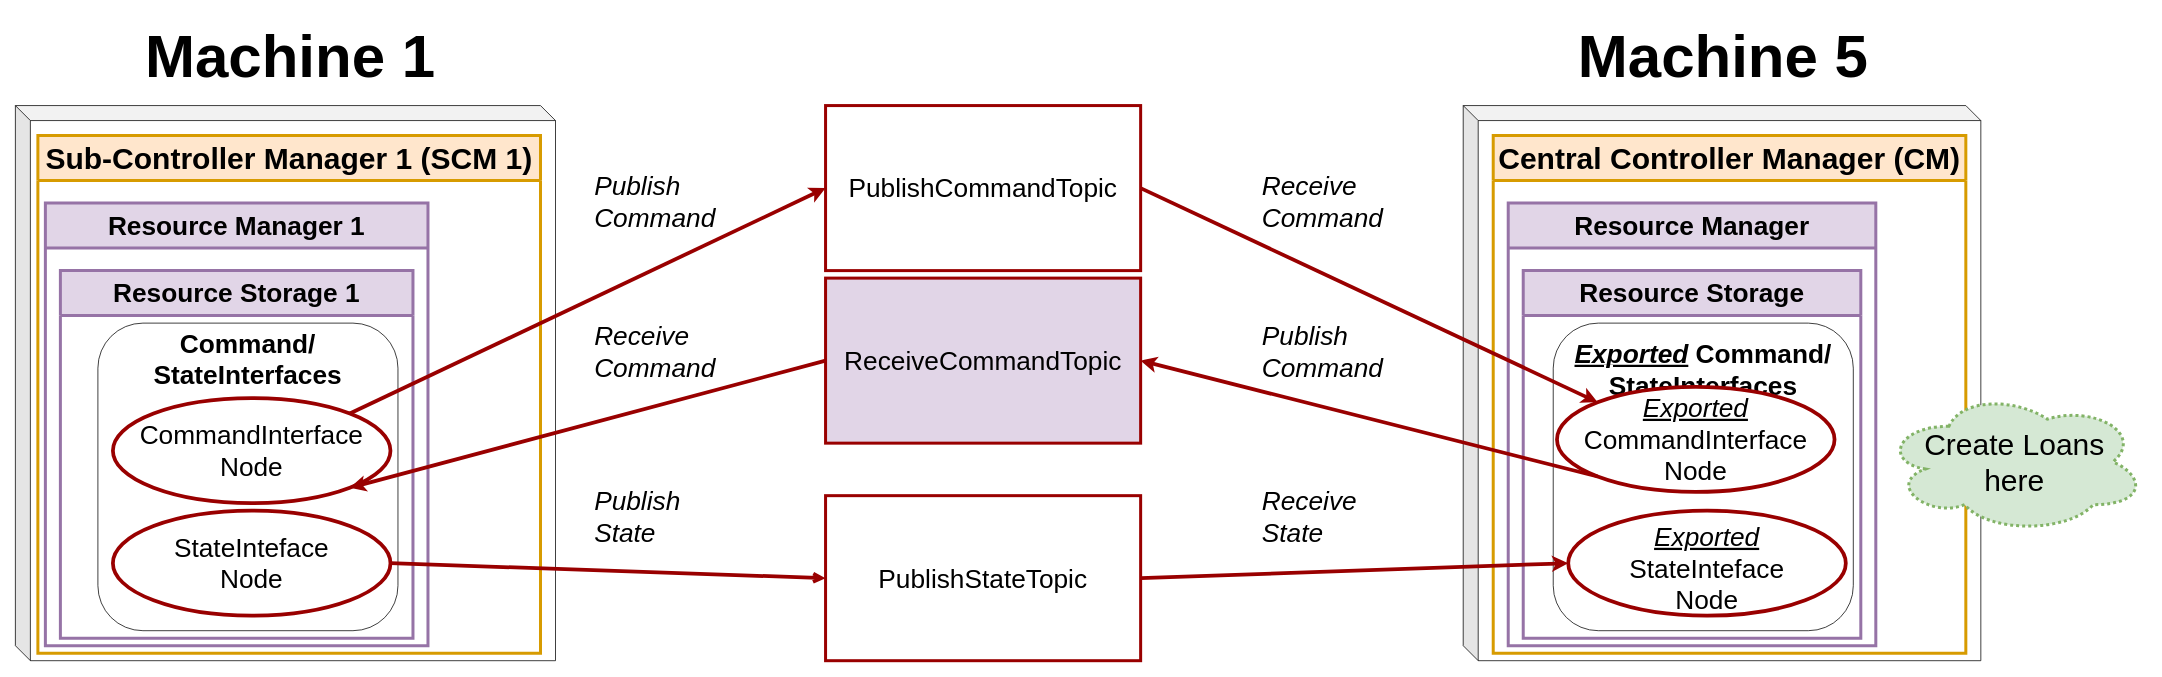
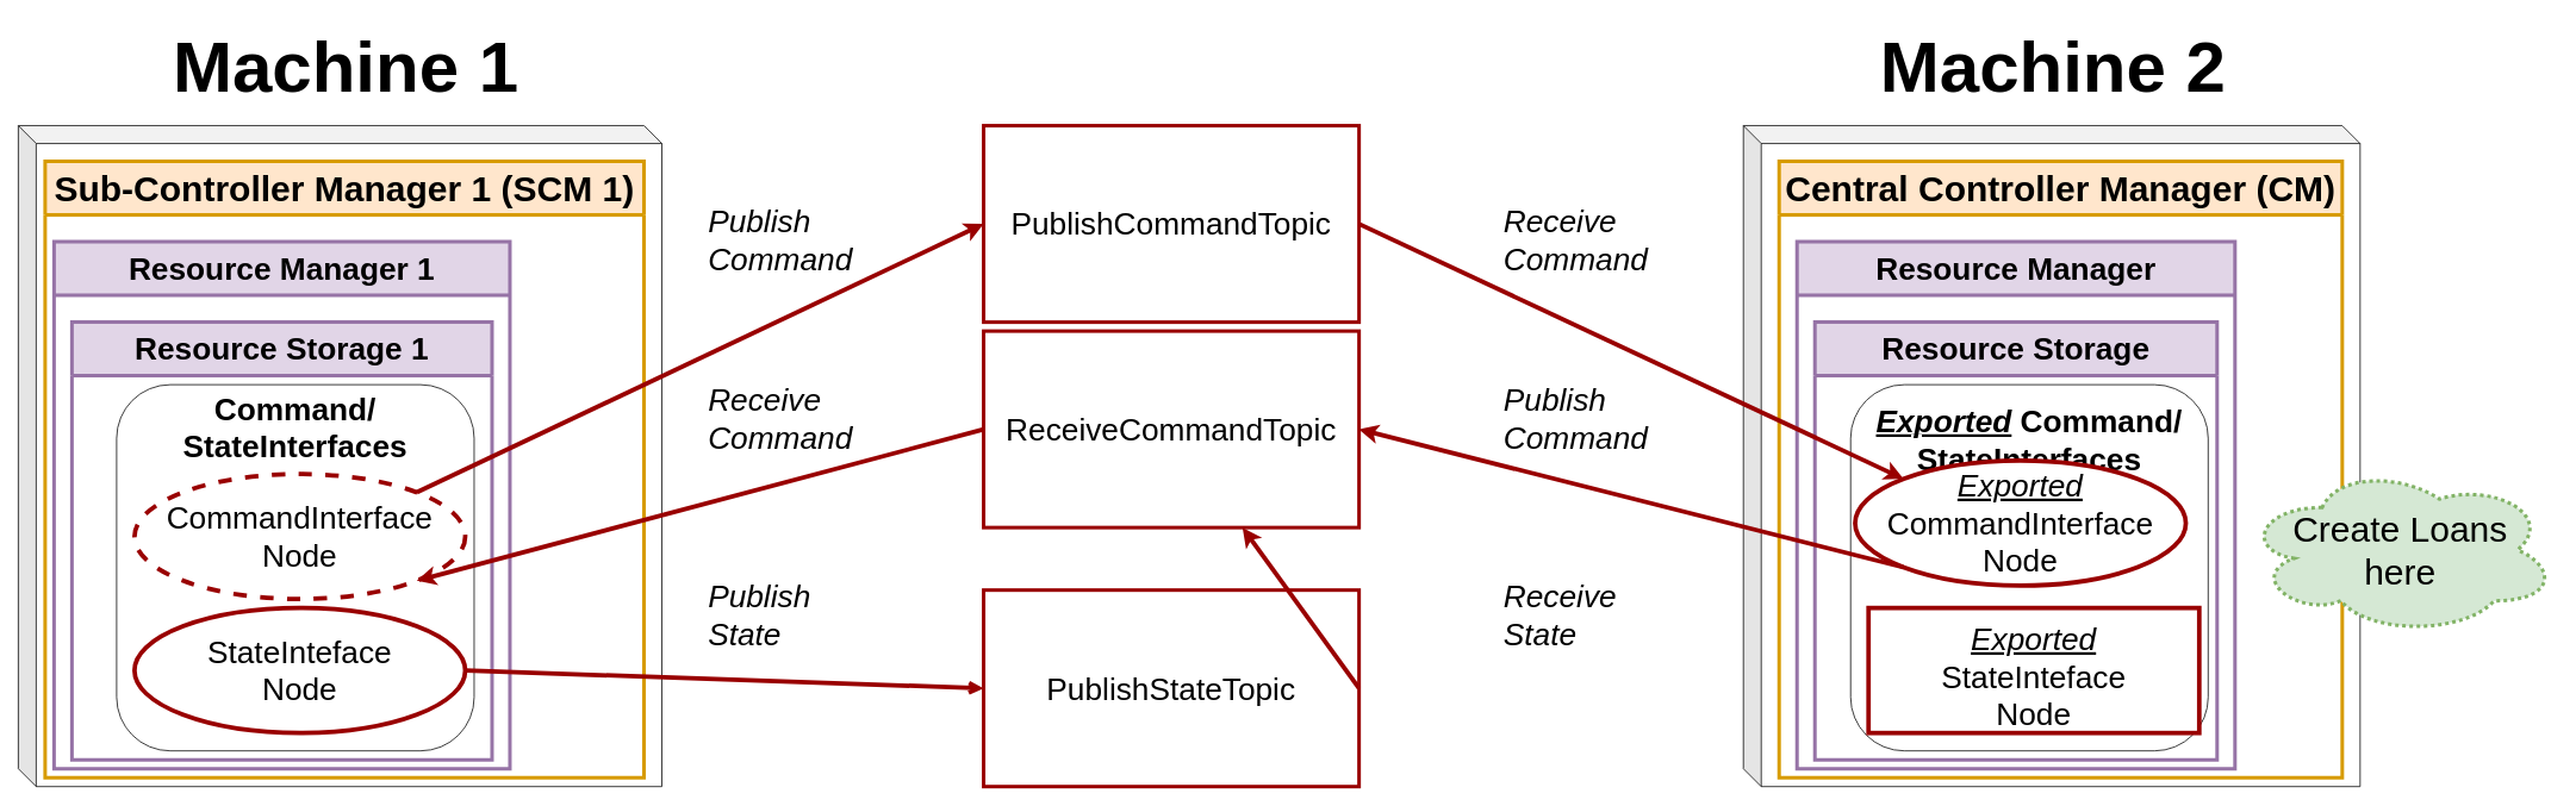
  <mxCell id="0" />
  <mxCell id="1" parent="0" />
  <mxCell id="2" value="" style="shape=cube;whiteSpace=wrap;html=1;boundedLbl=1;backgroundOutline=1;darkOpacity=0.05;darkOpacity2=0.1;fillColor=none;" parent="1" vertex="1"><mxGeometry x="20" y="140" width="720" height="740" as="geometry" /></mxCell>
  <mxCell id="3" value="&lt;font style=&quot;font-size: 35px;&quot;&gt;Resource Storage 1&lt;br&gt;&lt;/font&gt;" style="swimlane;whiteSpace=wrap;html=1;startSize=60;strokeWidth=4;fillColor=#e1d5e7;strokeColor=#9673a6;" parent="1" vertex="1"><mxGeometry x="80" y="360" width="470" height="490" as="geometry" /></mxCell>
  <mxCell id="4" value="&lt;font style=&quot;font-size: 35px;&quot;&gt;Resource Manager 1&lt;br&gt;&lt;/font&gt;" style="swimlane;whiteSpace=wrap;html=1;startSize=60;strokeWidth=4;fillColor=#e1d5e7;strokeColor=#9673a6;" parent="1" vertex="1"><mxGeometry x="60" y="270" width="510" height="590" as="geometry" /></mxCell>
  <mxCell id="5" value="&lt;font style=&quot;font-size: 40px;&quot;&gt;Sub-Controller Manager 1 (SCM 1)&lt;br&gt;&lt;/font&gt;" style="swimlane;whiteSpace=wrap;html=1;startSize=60;strokeWidth=4;fillColor=#ffe6cc;strokeColor=#d79b00;" parent="1" vertex="1"><mxGeometry x="50" y="180" width="670" height="690" as="geometry" /></mxCell>
  <mxCell id="6" value="&lt;div&gt;&lt;b&gt;&lt;font style=&quot;font-size: 35px;&quot;&gt;Command/&lt;/font&gt;&lt;/b&gt;&lt;/div&gt;&lt;div&gt;&lt;b&gt;&lt;font style=&quot;font-size: 35px;&quot;&gt;StateInterfaces&lt;/font&gt;&lt;/b&gt;&lt;/div&gt;" style="rounded=1;whiteSpace=wrap;html=1;verticalAlign=top;" parent="5" vertex="1"><mxGeometry x="80" y="250" width="400" height="410" as="geometry" /></mxCell>
- <mxCell id="7" value="&lt;div style=&quot;font-size: 35px;&quot;&gt;&lt;font style=&quot;font-size: 35px;&quot;&gt;CommandInterface&lt;/font&gt;&lt;/div&gt;&lt;div style=&quot;font-size: 35px;&quot;&gt;&lt;font style=&quot;font-size: 35px;&quot;&gt;Node&lt;font style=&quot;font-size: 35px;&quot;&gt;&lt;br&gt;&lt;/font&gt;&lt;/font&gt;&lt;/div&gt;" style="ellipse;whiteSpace=wrap;html=1;strokeColor=#990000;strokeWidth=5;" vertex="1" parent="5"><mxGeometry x="100" y="350" width="370" height="140" as="geometry" /></mxCell>
+ <mxCell id="7" value="&lt;div style=&quot;font-size: 35px;&quot;&gt;&lt;font style=&quot;font-size: 35px;&quot;&gt;CommandInterface&lt;/font&gt;&lt;/div&gt;&lt;div style=&quot;font-size: 35px;&quot;&gt;&lt;font style=&quot;font-size: 35px;&quot;&gt;Node&lt;font style=&quot;font-size: 35px;&quot;&gt;&lt;br&gt;&lt;/font&gt;&lt;/font&gt;&lt;/div&gt;" style="ellipse;whiteSpace=wrap;html=1;strokeColor=#990000;strokeWidth=5;dashed=1;" vertex="1" parent="5"><mxGeometry x="100" y="350" width="370" height="140" as="geometry" /></mxCell>
  <mxCell id="8" value="&lt;div style=&quot;font-size: 35px;&quot;&gt;&lt;font style=&quot;font-size: 35px;&quot;&gt;StateInteface&lt;/font&gt;&lt;/div&gt;&lt;div style=&quot;font-size: 35px;&quot;&gt;&lt;font style=&quot;font-size: 35px;&quot;&gt;Node&lt;font style=&quot;font-size: 35px;&quot;&gt;&lt;br&gt;&lt;/font&gt;&lt;/font&gt;&lt;/div&gt;" style="ellipse;whiteSpace=wrap;html=1;strokeColor=#990000;strokeWidth=5;" vertex="1" parent="5"><mxGeometry x="100" y="500" width="370" height="140" as="geometry" /></mxCell>
  <mxCell id="9" value="&lt;b&gt;&lt;font style=&quot;font-size: 80px;&quot;&gt;&amp;nbsp;Machine 1&lt;br&gt;&lt;/font&gt;&lt;/b&gt;" style="text;html=1;align=center;verticalAlign=middle;resizable=0;points=[];autosize=1;strokeColor=none;fillColor=none;" parent="1" vertex="1"><mxGeometry x="160" y="20" width="430" height="110" as="geometry" /></mxCell>
  <mxCell id="10" style="rounded=0;orthogonalLoop=1;jettySize=auto;html=1;exitX=0;exitY=0.5;exitDx=0;exitDy=0;entryX=1;entryY=1;entryDx=0;entryDy=0;strokeWidth=5;strokeColor=#990000;" edge="1" parent="1" source="11" target="7"><mxGeometry relative="1" as="geometry" /></mxCell>
- <mxCell id="11" value="&lt;font style=&quot;font-size: 35px;&quot;&gt;ReceiveCommandTopic&lt;/font&gt;" style="rounded=0;whiteSpace=wrap;html=1;labelBackgroundColor=none;strokeWidth=4;strokeColor=#990000;fillColor=#e1d5e7;" vertex="1" parent="1"><mxGeometry x="1100" y="370" width="420" height="220" as="geometry" /></mxCell>
+ <mxCell id="11" value="&lt;font style=&quot;font-size: 35px;&quot;&gt;ReceiveCommandTopic&lt;/font&gt;" style="rounded=0;whiteSpace=wrap;html=1;labelBackgroundColor=none;strokeWidth=4;strokeColor=#990000;" vertex="1" parent="1"><mxGeometry x="1100" y="370" width="420" height="220" as="geometry" /></mxCell>
  <mxCell id="12" value="&lt;font style=&quot;font-size: 35px;&quot;&gt;PublishCommandTopic&lt;/font&gt;" style="rounded=0;whiteSpace=wrap;html=1;labelBackgroundColor=none;strokeWidth=4;strokeColor=#990000;" vertex="1" parent="1"><mxGeometry x="1100" y="140" width="420" height="220" as="geometry" /></mxCell>
  <mxCell id="13" value="&lt;font style=&quot;font-size: 35px;&quot;&gt;PublishStateTopic&lt;/font&gt;" style="rounded=0;whiteSpace=wrap;html=1;labelBackgroundColor=none;strokeWidth=4;strokeColor=#990000;" vertex="1" parent="1"><mxGeometry x="1100" y="660" width="420" height="220" as="geometry" /></mxCell>
  <mxCell id="14" value="" style="shape=cube;whiteSpace=wrap;html=1;boundedLbl=1;backgroundOutline=1;darkOpacity=0.05;darkOpacity2=0.1;fillColor=none;" vertex="1" parent="1"><mxGeometry x="1950" y="140" width="690" height="740" as="geometry" /></mxCell>
  <mxCell id="15" value="&lt;font style=&quot;font-size: 35px;&quot;&gt;Resource Storage &lt;br&gt;&lt;/font&gt;" style="swimlane;whiteSpace=wrap;html=1;startSize=60;strokeWidth=4;fillColor=#e1d5e7;strokeColor=#9673a6;" vertex="1" parent="1"><mxGeometry x="2030" y="360" width="450" height="490" as="geometry" /></mxCell>
  <mxCell id="16" value="&lt;font style=&quot;font-size: 35px;&quot;&gt;Resource Manager &lt;br&gt;&lt;/font&gt;" style="swimlane;whiteSpace=wrap;html=1;startSize=60;strokeWidth=4;fillColor=#e1d5e7;strokeColor=#9673a6;" vertex="1" parent="1"><mxGeometry x="2010" y="270" width="490" height="590" as="geometry" /></mxCell>
  <mxCell id="17" value="&lt;font style=&quot;font-size: 40px;&quot;&gt;Central Controller Manager (CM)&lt;br&gt;&lt;/font&gt;" style="swimlane;whiteSpace=wrap;html=1;startSize=60;strokeWidth=4;fillColor=#ffe6cc;strokeColor=#d79b00;" vertex="1" parent="1"><mxGeometry x="1990" y="180" width="630" height="690" as="geometry" /></mxCell>
  <mxCell id="18" value="&lt;i&gt;&lt;br&gt;&lt;/i&gt;&lt;div&gt;&lt;b&gt;&lt;i&gt;&lt;font style=&quot;font-size: 35px;&quot;&gt;&lt;u&gt;Exported&lt;/u&gt;&lt;/font&gt;&lt;/i&gt;&lt;font style=&quot;font-size: 35px;&quot;&gt; Command/&lt;/font&gt;&lt;/b&gt;&lt;/div&gt;&lt;div&gt;&lt;b&gt;&lt;font style=&quot;font-size: 35px;&quot;&gt;StateInterfaces&lt;/font&gt;&lt;/b&gt;&lt;/div&gt;" style="rounded=1;whiteSpace=wrap;html=1;verticalAlign=top;" vertex="1" parent="17"><mxGeometry x="80" y="250" width="400" height="410" as="geometry" /></mxCell>
  <mxCell id="19" value="&lt;div style=&quot;font-size: 35px;&quot;&gt;&lt;font style=&quot;font-size: 35px;&quot;&gt;&lt;i&gt;&lt;u&gt;Exported&lt;/u&gt;&lt;/i&gt;&lt;/font&gt;&lt;/div&gt;&lt;div style=&quot;font-size: 35px;&quot;&gt;&lt;font style=&quot;font-size: 35px;&quot;&gt;CommandInterface&lt;/font&gt;&lt;/div&gt;&lt;div style=&quot;font-size: 35px;&quot;&gt;&lt;font style=&quot;font-size: 35px;&quot;&gt;Node&lt;font style=&quot;font-size: 35px;&quot;&gt;&lt;br&gt;&lt;/font&gt;&lt;/font&gt;&lt;/div&gt;" style="ellipse;whiteSpace=wrap;html=1;strokeColor=#990000;strokeWidth=5;" vertex="1" parent="17"><mxGeometry x="85" y="335" width="370" height="140" as="geometry" /></mxCell>
- <mxCell id="20" value="&lt;br&gt;&lt;div style=&quot;font-size: 35px;&quot;&gt;&lt;font style=&quot;font-size: 35px;&quot;&gt;&lt;i&gt;&lt;u&gt;Exported&lt;/u&gt;&lt;/i&gt;&lt;/font&gt;&lt;/div&gt;&lt;div style=&quot;font-size: 35px;&quot;&gt;&lt;font style=&quot;font-size: 35px;&quot;&gt;StateInteface&lt;/font&gt;&lt;/div&gt;&lt;div style=&quot;font-size: 35px;&quot;&gt;&lt;font style=&quot;font-size: 35px;&quot;&gt;Node&lt;font style=&quot;font-size: 35px;&quot;&gt;&lt;br&gt;&lt;/font&gt;&lt;/font&gt;&lt;/div&gt;" style="ellipse;whiteSpace=wrap;html=1;strokeColor=#990000;strokeWidth=5;" vertex="1" parent="17"><mxGeometry x="100" y="500" width="370" height="140" as="geometry" /></mxCell>
- <mxCell id="21" value="&lt;b&gt;&lt;font style=&quot;font-size: 80px;&quot;&gt;&amp;nbsp;Machine 5&lt;br&gt;&lt;/font&gt;&lt;/b&gt;" style="text;html=1;align=center;verticalAlign=middle;resizable=0;points=[];autosize=1;strokeColor=none;fillColor=none;" vertex="1" parent="1"><mxGeometry x="2070" y="20" width="430" height="110" as="geometry" /></mxCell>
+ <mxCell id="20" value="&lt;br&gt;&lt;div style=&quot;font-size: 35px;&quot;&gt;&lt;font style=&quot;font-size: 35px;&quot;&gt;&lt;i&gt;&lt;u&gt;Exported&lt;/u&gt;&lt;/i&gt;&lt;/font&gt;&lt;/div&gt;&lt;div style=&quot;font-size: 35px;&quot;&gt;&lt;font style=&quot;font-size: 35px;&quot;&gt;StateInteface&lt;/font&gt;&lt;/div&gt;&lt;div style=&quot;font-size: 35px;&quot;&gt;&lt;font style=&quot;font-size: 35px;&quot;&gt;Node&lt;font style=&quot;font-size: 35px;&quot;&gt;&lt;br&gt;&lt;/font&gt;&lt;/font&gt;&lt;/div&gt;" style="whiteSpace=wrap;html=1;strokeColor=#990000;strokeWidth=5;rounded=0;" vertex="1" parent="17"><mxGeometry x="100" y="500" width="370" height="140" as="geometry" /></mxCell>
+ <mxCell id="21" value="&lt;b&gt;&lt;font style=&quot;font-size: 80px;&quot;&gt;&amp;nbsp;Machine 2&lt;br&gt;&lt;/font&gt;&lt;/b&gt;" style="text;html=1;align=center;verticalAlign=middle;resizable=0;points=[];autosize=1;strokeColor=none;fillColor=none;" vertex="1" parent="1"><mxGeometry x="2070" y="20" width="430" height="110" as="geometry" /></mxCell>
  <mxCell id="22" value="" style="rounded=0;orthogonalLoop=1;jettySize=auto;html=1;exitX=1;exitY=0;exitDx=0;exitDy=0;entryX=0;entryY=0.5;entryDx=0;entryDy=0;strokeWidth=5;labelBackgroundColor=none;strokeColor=#990000;" edge="1" parent="1" source="7" target="12"><mxGeometry x="0.344" y="98" relative="1" as="geometry"><mxPoint as="offset" /></mxGeometry></mxCell>
  <mxCell id="23" style="rounded=0;orthogonalLoop=1;jettySize=auto;html=1;exitX=1;exitY=0.5;exitDx=0;exitDy=0;entryX=0;entryY=0.5;entryDx=0;entryDy=0;strokeWidth=5;strokeColor=#990000;endArrow=open;" edge="1" parent="1" source="8" target="13"><mxGeometry relative="1" as="geometry" /></mxCell>
  <mxCell id="24" style="rounded=0;orthogonalLoop=1;jettySize=auto;html=1;exitX=0;exitY=1;exitDx=0;exitDy=0;entryX=1;entryY=0.5;entryDx=0;entryDy=0;strokeWidth=5;strokeColor=#990000;" edge="1" parent="1" source="19" target="11"><mxGeometry relative="1" as="geometry" /></mxCell>
  <mxCell id="25" value="&lt;div style=&quot;font-size: 35px;&quot;&gt;&lt;i&gt;&lt;font style=&quot;font-size: 35px;&quot;&gt;Receive&lt;/font&gt;&lt;/i&gt;&lt;/div&gt;&lt;div style=&quot;font-size: 35px;&quot;&gt;&lt;i&gt;&lt;font style=&quot;font-size: 35px;&quot;&gt;Command&lt;font style=&quot;font-size: 35px;&quot;&gt;&lt;br&gt;&lt;/font&gt;&lt;/font&gt;&lt;/i&gt;&lt;/div&gt;" style="text;whiteSpace=wrap;html=1;" vertex="1" parent="1"><mxGeometry x="790" y="420" width="190" height="110" as="geometry" /></mxCell>
  <mxCell id="26" value="&lt;div style=&quot;font-size: 35px;&quot;&gt;&lt;i&gt;&lt;font style=&quot;font-size: 35px;&quot;&gt;Receive&lt;/font&gt;&lt;/i&gt;&lt;/div&gt;&lt;div style=&quot;font-size: 35px;&quot;&gt;&lt;i&gt;&lt;font style=&quot;font-size: 35px;&quot;&gt;Command&lt;font style=&quot;font-size: 35px;&quot;&gt;&lt;br&gt;&lt;/font&gt;&lt;/font&gt;&lt;/i&gt;&lt;/div&gt;" style="text;whiteSpace=wrap;html=1;" vertex="1" parent="1"><mxGeometry x="1680" y="220" width="190" height="110" as="geometry" /></mxCell>
  <mxCell id="27" value="&lt;div style=&quot;font-size: 35px;&quot;&gt;&lt;i&gt;&lt;font style=&quot;font-size: 35px;&quot;&gt;Publish&lt;/font&gt;&lt;/i&gt;&lt;/div&gt;&lt;div style=&quot;font-size: 35px;&quot;&gt;&lt;i&gt;&lt;font style=&quot;font-size: 35px;&quot;&gt;Command&lt;font style=&quot;font-size: 35px;&quot;&gt;&lt;br&gt;&lt;/font&gt;&lt;/font&gt;&lt;/i&gt;&lt;/div&gt;" style="text;whiteSpace=wrap;html=1;" vertex="1" parent="1"><mxGeometry x="1680" y="420" width="190" height="110" as="geometry" /></mxCell>
  <mxCell id="28" value="&lt;div style=&quot;font-size: 35px;&quot;&gt;&lt;i&gt;&lt;font style=&quot;font-size: 35px;&quot;&gt;Publish&lt;/font&gt;&lt;/i&gt;&lt;/div&gt;&lt;div style=&quot;font-size: 35px;&quot;&gt;&lt;i&gt;&lt;font style=&quot;font-size: 35px;&quot;&gt;State&lt;font style=&quot;font-size: 35px;&quot;&gt;&lt;br&gt;&lt;/font&gt;&lt;/font&gt;&lt;/i&gt;&lt;/div&gt;" style="text;whiteSpace=wrap;html=1;" vertex="1" parent="1"><mxGeometry x="790" y="640" width="190" height="110" as="geometry" /></mxCell>
  <mxCell id="29" value="&lt;div style=&quot;font-size: 35px;&quot;&gt;&lt;i&gt;&lt;font style=&quot;font-size: 35px;&quot;&gt;Receive&lt;/font&gt;&lt;/i&gt;&lt;/div&gt;&lt;div style=&quot;font-size: 35px;&quot;&gt;&lt;i&gt;&lt;font style=&quot;font-size: 35px;&quot;&gt;State&lt;font style=&quot;font-size: 35px;&quot;&gt;&lt;br&gt;&lt;/font&gt;&lt;/font&gt;&lt;/i&gt;&lt;/div&gt;" style="text;whiteSpace=wrap;html=1;" vertex="1" parent="1"><mxGeometry x="1680" y="640" width="190" height="110" as="geometry" /></mxCell>
  <mxCell id="30" value="&lt;div style=&quot;font-size: 35px;&quot;&gt;&lt;i&gt;&lt;font style=&quot;font-size: 35px;&quot;&gt;Publish&lt;/font&gt;&lt;/i&gt;&lt;/div&gt;&lt;div style=&quot;font-size: 35px;&quot;&gt;&lt;i&gt;&lt;font style=&quot;font-size: 35px;&quot;&gt;Command&lt;font style=&quot;font-size: 35px;&quot;&gt;&lt;br&gt;&lt;/font&gt;&lt;/font&gt;&lt;/i&gt;&lt;/div&gt;" style="text;whiteSpace=wrap;html=1;" vertex="1" parent="1"><mxGeometry x="790" y="220" width="190" height="110" as="geometry" /></mxCell>
  <mxCell id="31" style="rounded=0;orthogonalLoop=1;jettySize=auto;html=1;exitX=1;exitY=0.5;exitDx=0;exitDy=0;entryX=0;entryY=0;entryDx=0;entryDy=0;strokeWidth=5;strokeColor=#990000;" edge="1" parent="1" source="12" target="19"><mxGeometry relative="1" as="geometry" /></mxCell>
- <mxCell id="32" style="rounded=0;orthogonalLoop=1;jettySize=auto;html=1;exitX=1;exitY=0.5;exitDx=0;exitDy=0;entryX=0;entryY=0.5;entryDx=0;entryDy=0;strokeWidth=5;strokeColor=#990000;" edge="1" parent="1" source="13" target="20"><mxGeometry relative="1" as="geometry" /></mxCell>
+ <mxCell id="32" style="rounded=0;orthogonalLoop=1;jettySize=auto;html=1;exitX=1;exitY=0.5;exitDx=0;exitDy=0;strokeWidth=5;strokeColor=#990000;" edge="1" parent="1" source="13" target="11"><mxGeometry relative="1" as="geometry" /></mxCell>
  <mxCell id="33" value="&lt;div&gt;&lt;font style=&quot;font-size: 40px;&quot;&gt;Create Loans&lt;br&gt;&lt;/font&gt;&lt;/div&gt;&lt;div&gt;&lt;font style=&quot;font-size: 40px;&quot;&gt;here&lt;br&gt;&lt;/font&gt;&lt;/div&gt;" style="ellipse;shape=cloud;whiteSpace=wrap;html=1;strokeWidth=4;dashed=1;dashPattern=1 1;fillColor=#d5e8d4;strokeColor=#82b366;" vertex="1" parent="1"><mxGeometry x="2510" y="520" width="350" height="190" as="geometry" /></mxCell>
